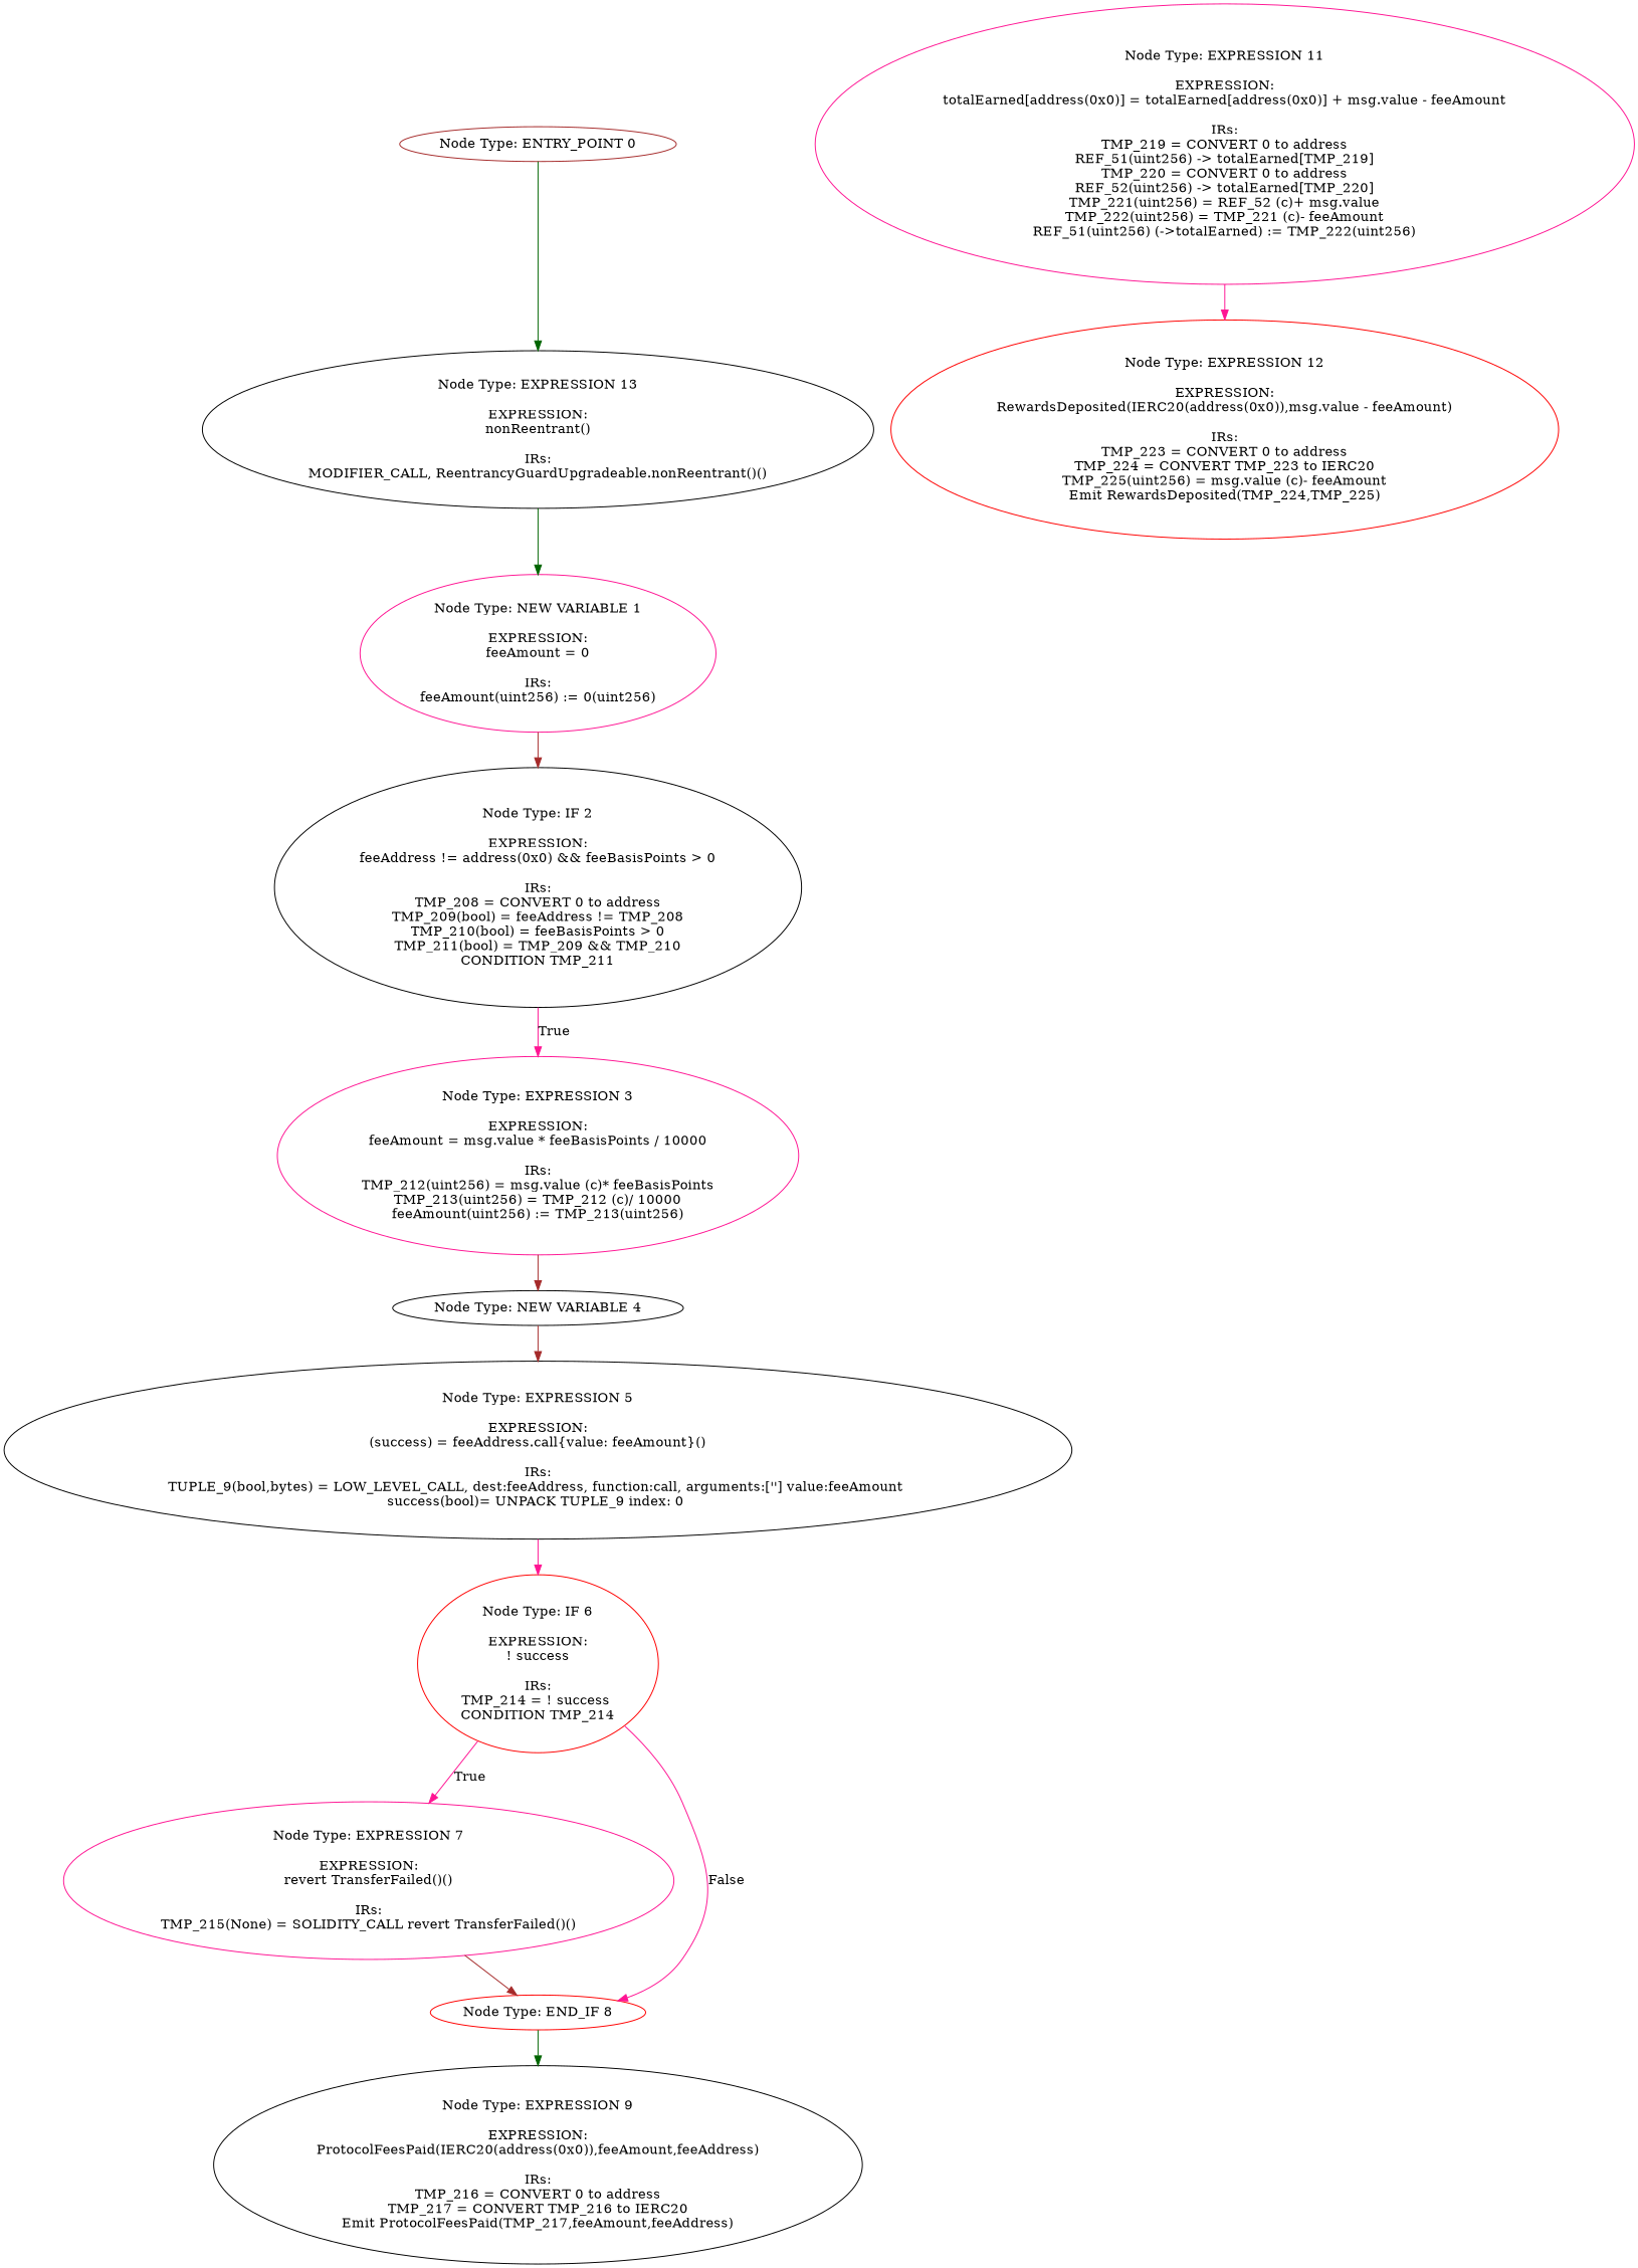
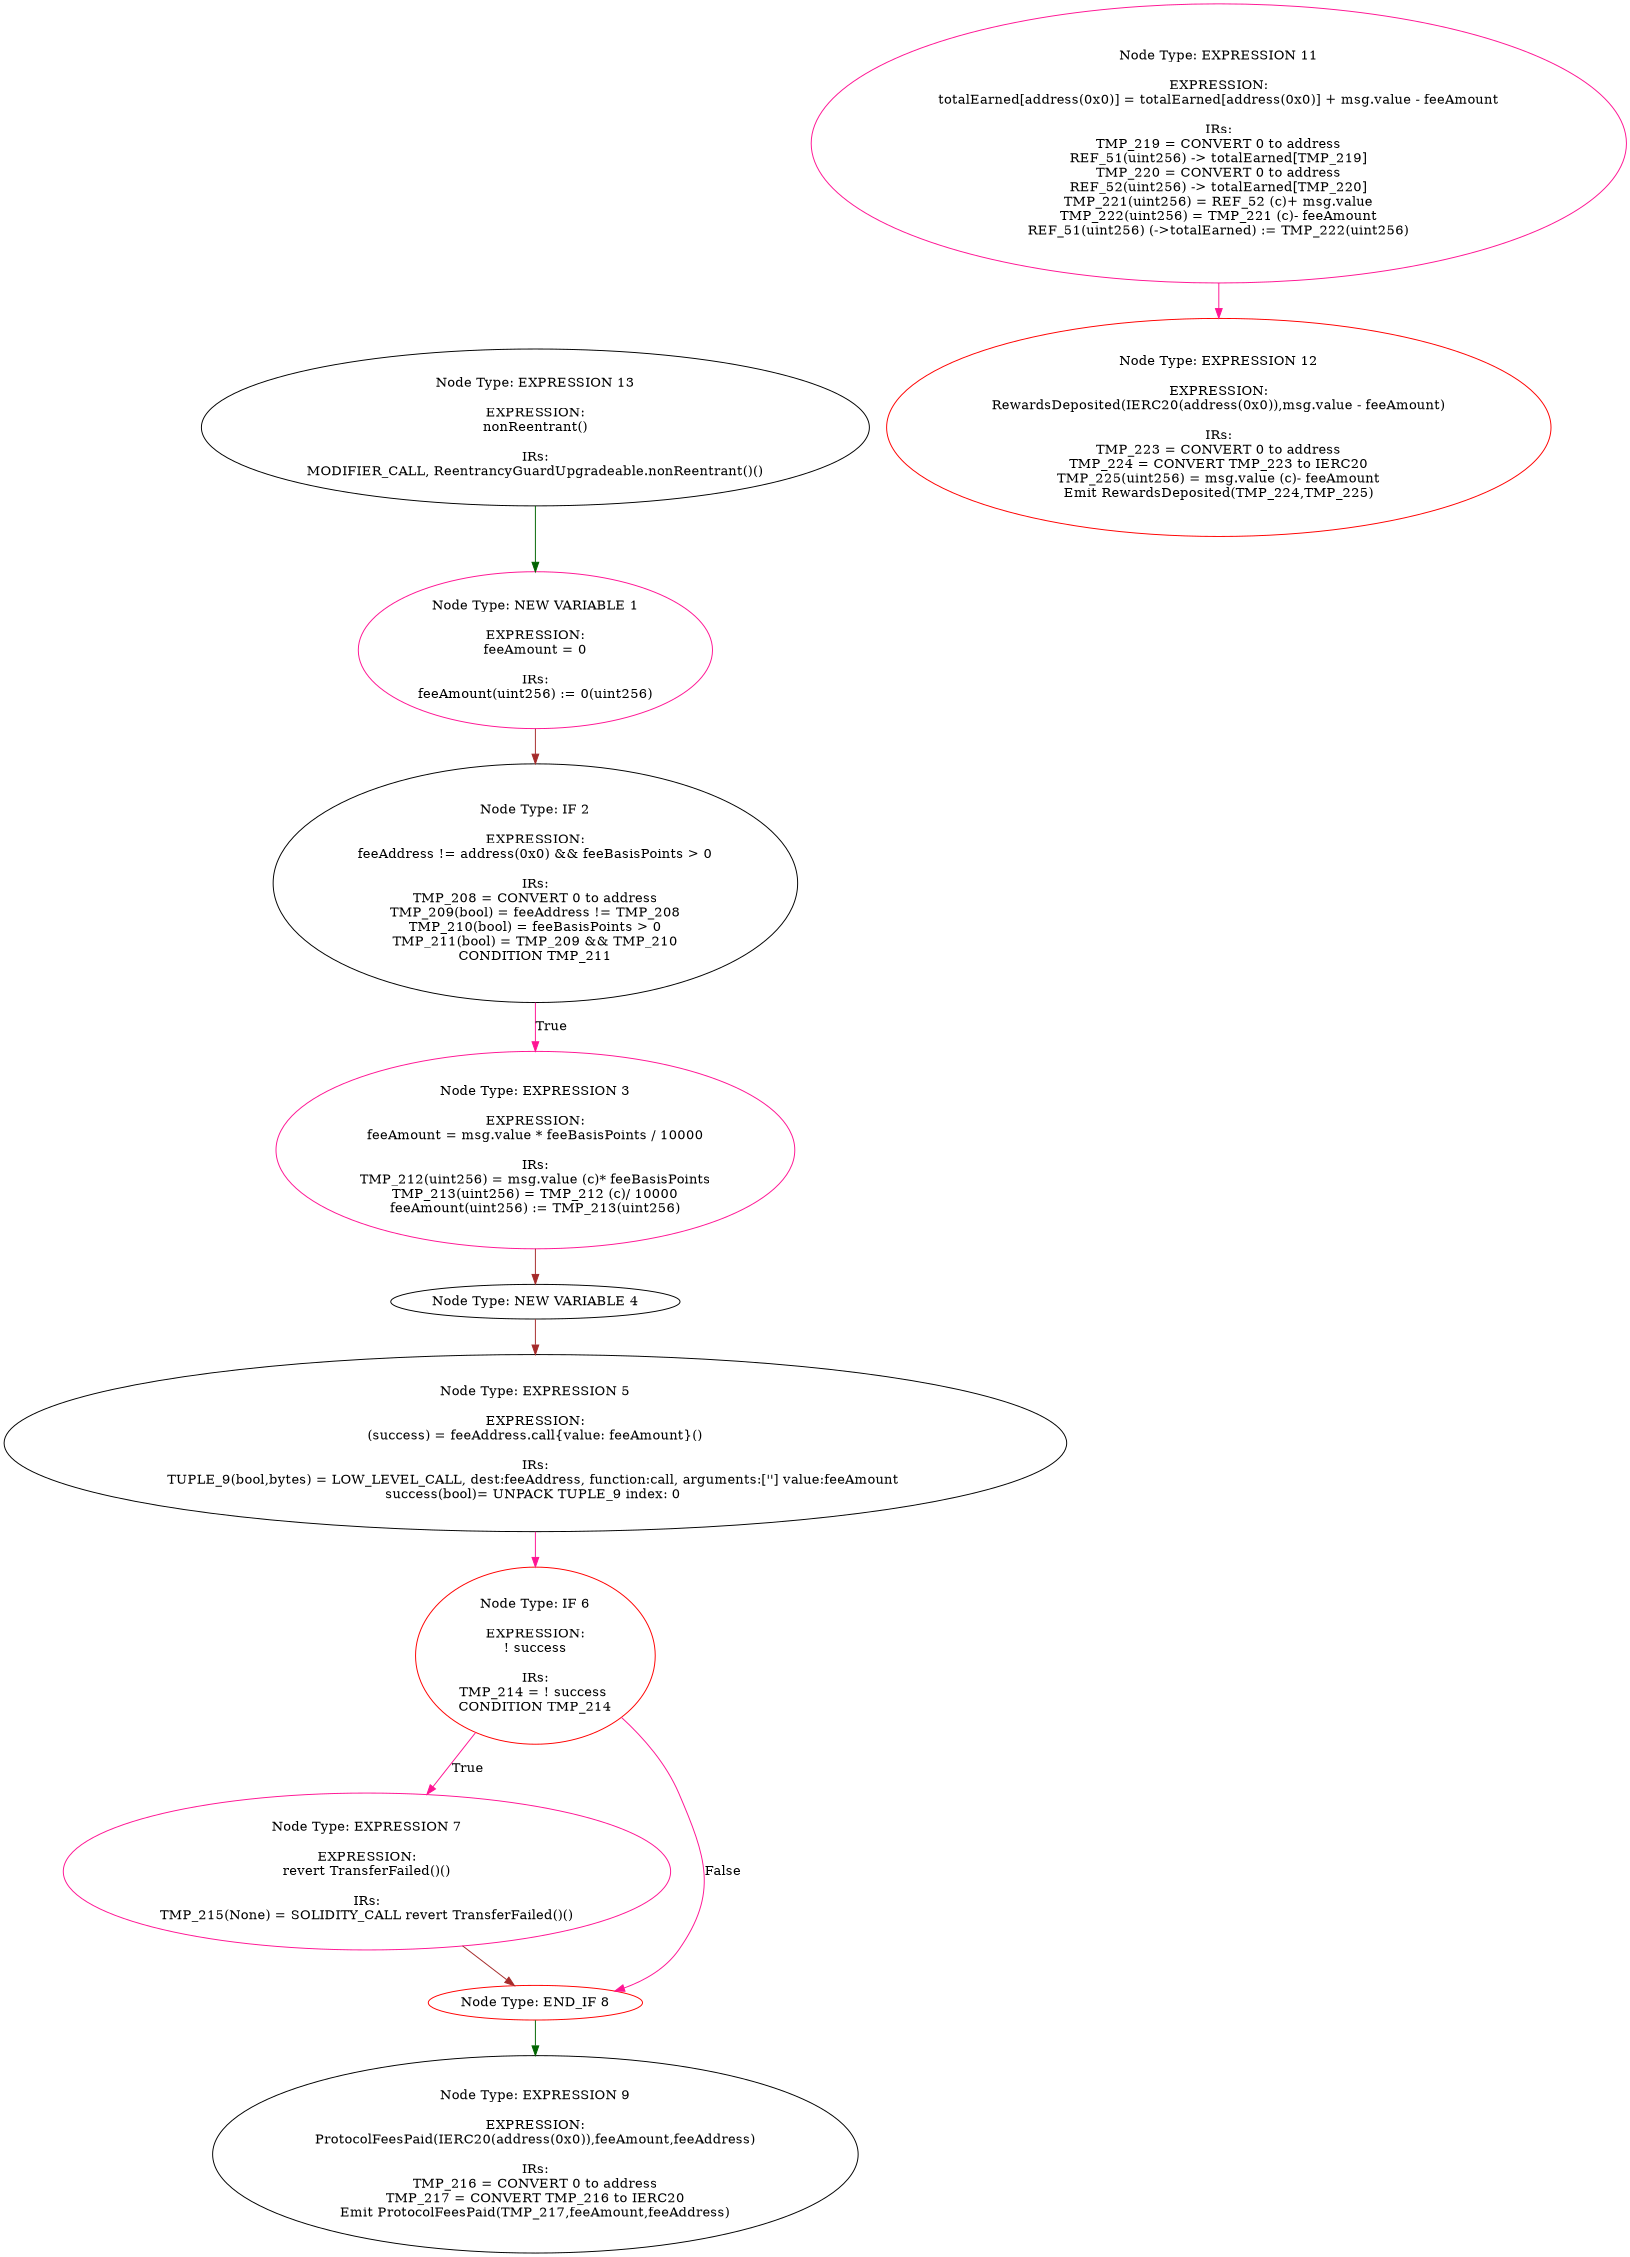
  digraph {
    node [color=black]
    edge [color=deeppink]
-   n1 [color=brown label="Node Type: ENTRY_POINT 0\n"]
    n2 [label="Node Type: EXPRESSION 13\n\nEXPRESSION:\nnonReentrant()\n\nIRs:\nMODIFIER_CALL, ReentrancyGuardUpgradeable.nonReentrant()()"]
    n3 [color=deeppink label="Node Type: NEW VARIABLE 1\n\nEXPRESSION:\nfeeAmount = 0\n\nIRs:\nfeeAmount(uint256) := 0(uint256)"]
    n4 [label="Node Type: IF 2\n\nEXPRESSION:\nfeeAddress != address(0x0) && feeBasisPoints > 0\n\nIRs:\nTMP_208 = CONVERT 0 to address\nTMP_209(bool) = feeAddress != TMP_208\nTMP_210(bool) = feeBasisPoints > 0\nTMP_211(bool) = TMP_209 && TMP_210\nCONDITION TMP_211"]
    n5 [color=deeppink label="Node Type: EXPRESSION 3\n\nEXPRESSION:\nfeeAmount = msg.value * feeBasisPoints / 10000\n\nIRs:\nTMP_212(uint256) = msg.value (c)* feeBasisPoints\nTMP_213(uint256) = TMP_212 (c)/ 10000\nfeeAmount(uint256) := TMP_213(uint256)"]
    n6 [label="Node Type: NEW VARIABLE 4\n"]
    n7 [label="Node Type: EXPRESSION 5\n\nEXPRESSION:\n(success) = feeAddress.call{value: feeAmount}()\n\nIRs:\nTUPLE_9(bool,bytes) = LOW_LEVEL_CALL, dest:feeAddress, function:call, arguments:[''] value:feeAmount \nsuccess(bool)= UNPACK TUPLE_9 index: 0 "]
    n8 [color=deeppink label="Node Type: EXPRESSION 11\n\nEXPRESSION:\ntotalEarned[address(0x0)] = totalEarned[address(0x0)] + msg.value - feeAmount\n\nIRs:\nTMP_219 = CONVERT 0 to address\nREF_51(uint256) -> totalEarned[TMP_219]\nTMP_220 = CONVERT 0 to address\nREF_52(uint256) -> totalEarned[TMP_220]\nTMP_221(uint256) = REF_52 (c)+ msg.value\nTMP_222(uint256) = TMP_221 (c)- feeAmount\nREF_51(uint256) (->totalEarned) := TMP_222(uint256)"]
    n9 [color=red label="Node Type: EXPRESSION 12\n\nEXPRESSION:\nRewardsDeposited(IERC20(address(0x0)),msg.value - feeAmount)\n\nIRs:\nTMP_223 = CONVERT 0 to address\nTMP_224 = CONVERT TMP_223 to IERC20\nTMP_225(uint256) = msg.value (c)- feeAmount\nEmit RewardsDeposited(TMP_224,TMP_225)"]
    n10 [color=red label="Node Type: IF 6\n\nEXPRESSION:\n! success\n\nIRs:\nTMP_214 = ! success \nCONDITION TMP_214"]
    n11 [color=deeppink label="Node Type: EXPRESSION 7\n\nEXPRESSION:\nrevert TransferFailed()()\n\nIRs:\nTMP_215(None) = SOLIDITY_CALL revert TransferFailed()()"]
    n12 [color=red label="Node Type: END_IF 8\n"]
    n13 [label="Node Type: EXPRESSION 9\n\nEXPRESSION:\nProtocolFeesPaid(IERC20(address(0x0)),feeAmount,feeAddress)\n\nIRs:\nTMP_216 = CONVERT 0 to address\nTMP_217 = CONVERT TMP_216 to IERC20\nEmit ProtocolFeesPaid(TMP_217,feeAmount,feeAddress)"]
-   n1 -> n2 [color=darkgreen]
    n2 -> n3 [color=darkgreen]
    n3 -> n4 [color=brown]
    n4 -> n5 [label=True]
    n5 -> n6 [color=brown]
    n6 -> n7 [color=brown]
    n7 -> n10
    n8 -> n9
    n10 -> n11 [label=True]
    n10 -> n12 [label=False]
    n11 -> n12 [color=brown]
    n12 -> n13 [color=darkgreen]
  }
